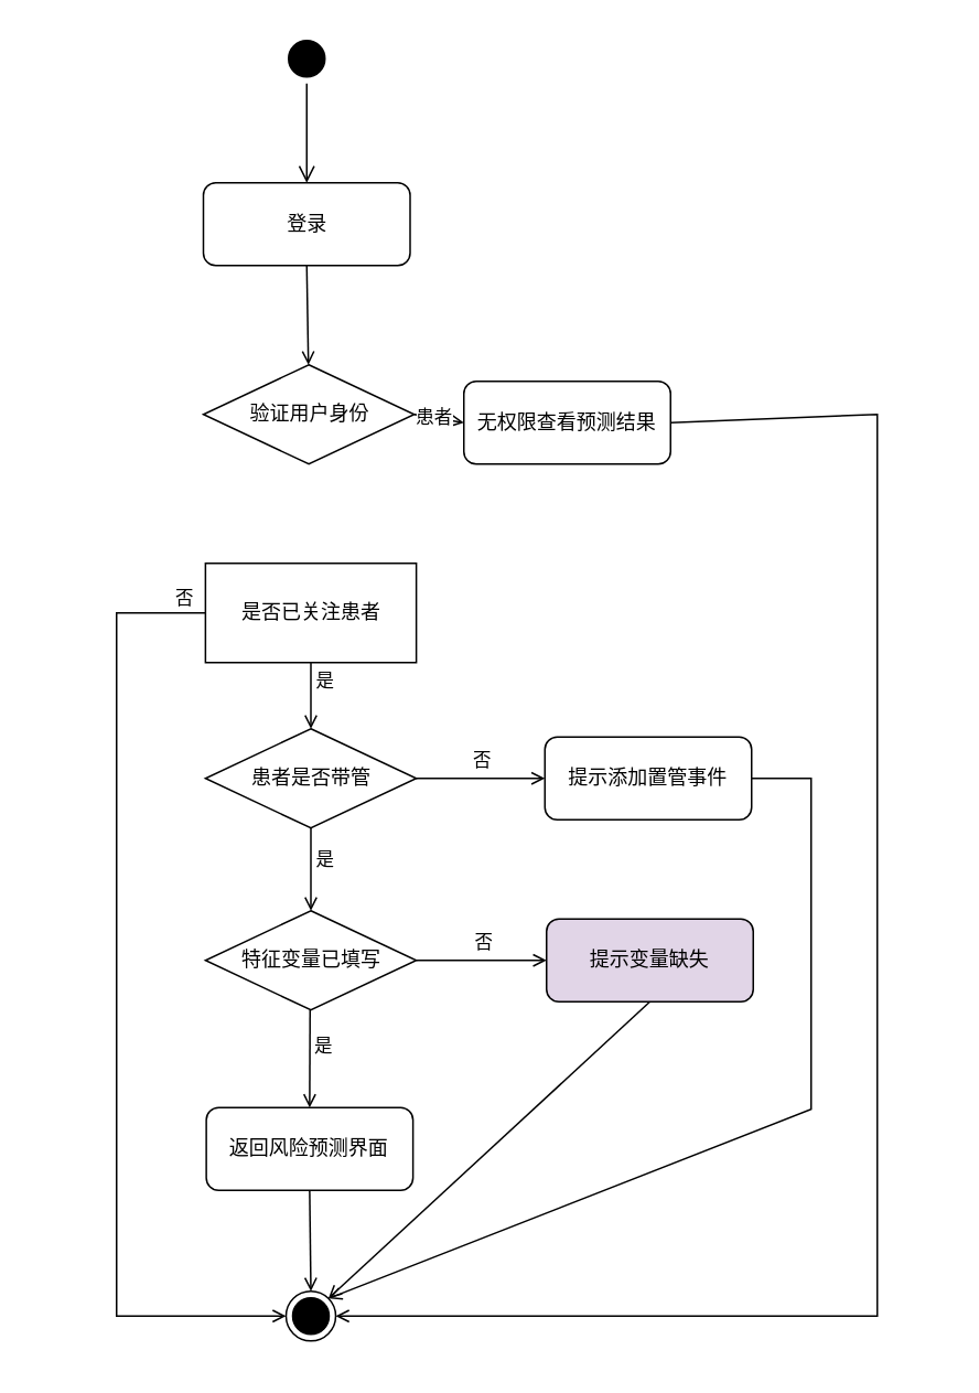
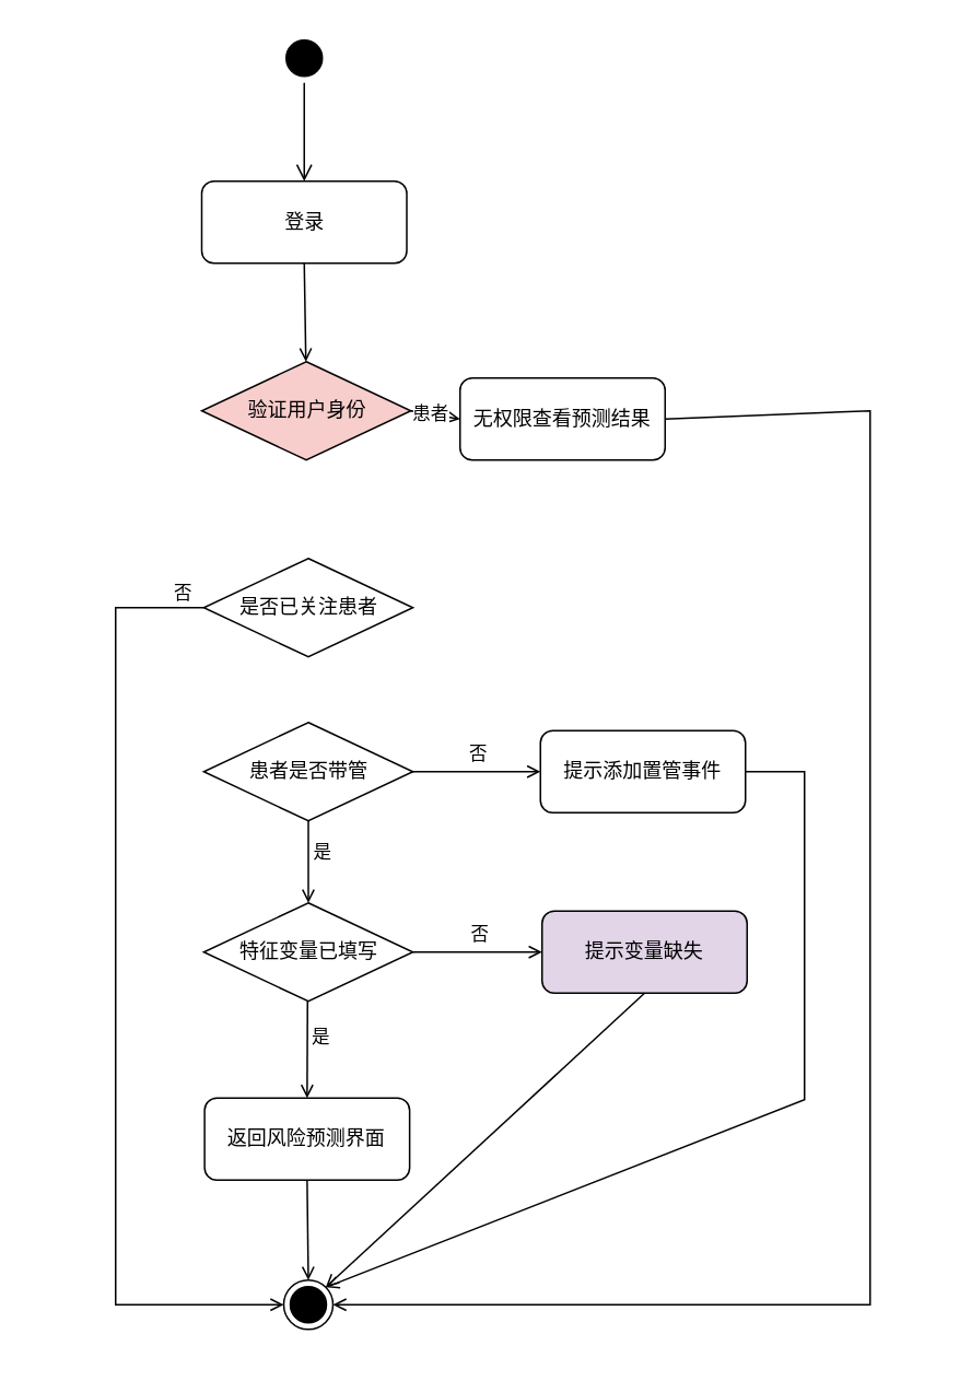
  <mxCell id="0" />
  <mxCell id="1" parent="0" />
  <mxCell id="2" value="" style="rounded=0;whiteSpace=wrap;html=1;strokeColor=none;fillColor=#FFFFFF;" vertex="1" parent="1"><mxGeometry x="20" y="20" width="550" height="800" as="geometry" /></mxCell>
  <mxCell id="3" value="" style="ellipse;html=1;shape=endState;fillColor=#000000;strokeColor=#000000;" vertex="1" parent="1"><mxGeometry x="172.5" y="780" width="30" height="30" as="geometry" /></mxCell>
- <mxCell id="4" value="验证用户身份" style="rhombus;whiteSpace=wrap;html=1;" vertex="1" parent="1"><mxGeometry x="122.5" y="220" width="127.5" height="60" as="geometry" /></mxCell>
+ <mxCell id="4" value="验证用户身份" style="rhombus;whiteSpace=wrap;html=1;fillColor=#f8cecc;" vertex="1" parent="1"><mxGeometry x="122.5" y="220" width="127.5" height="60" as="geometry" /></mxCell>
  <mxCell id="5" value="" style="endArrow=open;html=1;rounded=0;endFill=0;exitX=1;exitY=0.5;exitDx=0;exitDy=0;entryX=0;entryY=0.5;entryDx=0;entryDy=0;" edge="1" parent="1" target="15" source="4"><mxGeometry width="50" height="50" relative="1" as="geometry"><mxPoint x="187" y="320" as="sourcePoint" /><mxPoint x="190" y="350" as="targetPoint" /></mxGeometry></mxCell>
  <mxCell id="6" value="患者" style="edgeLabel;html=1;align=center;verticalAlign=middle;resizable=0;points=[];" vertex="1" connectable="0" parent="5"><mxGeometry x="0.003" y="1" relative="1" as="geometry"><mxPoint x="-3" as="offset" /></mxGeometry></mxCell>
- <mxCell id="7" value="是否已关注患者" style="whiteSpace=wrap;html=1;rounded=0;" vertex="1" parent="1"><mxGeometry x="123.75" y="340" width="127.5" height="60" as="geometry" /></mxCell>
- <mxCell id="8" value="" style="endArrow=open;html=1;rounded=0;endFill=0;exitX=0.5;exitY=1;exitDx=0;exitDy=0;entryX=0.5;entryY=0;entryDx=0;entryDy=0;" edge="1" parent="1" source="7" target="17"><mxGeometry width="50" height="50" relative="1" as="geometry"><mxPoint x="260" y="260" as="sourcePoint" /><mxPoint x="190" y="450" as="targetPoint" /></mxGeometry></mxCell>
- <mxCell id="9" value="是" style="edgeLabel;html=1;align=center;verticalAlign=middle;resizable=0;points=[];" vertex="1" connectable="0" parent="8"><mxGeometry x="-0.293" y="2" relative="1" as="geometry"><mxPoint x="6" y="-4" as="offset" /></mxGeometry></mxCell>
+ <mxCell id="7" value="是否已关注患者" style="rhombus;whiteSpace=wrap;html=1;" vertex="1" parent="1"><mxGeometry x="123.75" y="340" width="127.5" height="60" as="geometry" /></mxCell>
  <mxCell id="10" value="返回风险预测界面" style="rounded=1;whiteSpace=wrap;html=1;" vertex="1" parent="1"><mxGeometry x="124.25" y="669" width="125" height="50" as="geometry" /></mxCell>
  <mxCell id="11" value="" style="ellipse;html=1;shape=startState;fillColor=#000000;strokeColor=#000000;" vertex="1" parent="1"><mxGeometry x="170" y="20" width="30" height="30" as="geometry" /></mxCell>
  <mxCell id="12" value="" style="edgeStyle=orthogonalEdgeStyle;html=1;verticalAlign=bottom;endArrow=open;endSize=8;strokeColor=#000000;rounded=0;" edge="1" parent="1" source="11"><mxGeometry relative="1" as="geometry"><mxPoint x="185" y="110" as="targetPoint" /></mxGeometry></mxCell>
  <mxCell id="13" value="登录" style="rounded=1;whiteSpace=wrap;html=1;" vertex="1" parent="1"><mxGeometry x="122.5" y="110" width="125" height="50" as="geometry" /></mxCell>
  <mxCell id="14" value="" style="endArrow=open;html=1;rounded=0;endFill=0;exitX=0.5;exitY=1;exitDx=0;exitDy=0;" edge="1" parent="1" source="13"><mxGeometry width="50" height="50" relative="1" as="geometry"><mxPoint x="320" y="280" as="sourcePoint" /><mxPoint x="186" y="220" as="targetPoint" /></mxGeometry></mxCell>
  <mxCell id="15" value="无权限查看预测结果" style="rounded=1;whiteSpace=wrap;html=1;" vertex="1" parent="1"><mxGeometry x="280" y="230" width="125" height="50" as="geometry" /></mxCell>
  <mxCell id="16" value="" style="endArrow=open;html=1;rounded=0;endFill=0;exitX=1;exitY=0.5;exitDx=0;exitDy=0;entryX=1;entryY=0.5;entryDx=0;entryDy=0;" edge="1" parent="1" source="15" target="3"><mxGeometry width="50" height="50" relative="1" as="geometry"><mxPoint x="187" y="370" as="sourcePoint" /><mxPoint x="200" y="510" as="targetPoint" /><Array as="points"><mxPoint x="530" y="250" /><mxPoint x="530" y="795" /></Array></mxGeometry></mxCell>
  <mxCell id="17" value="患者是否带管" style="rhombus;whiteSpace=wrap;html=1;" vertex="1" parent="1"><mxGeometry x="123.75" y="440" width="127.5" height="60" as="geometry" /></mxCell>
  <mxCell id="18" value="" style="endArrow=open;html=1;rounded=0;endFill=0;exitX=0;exitY=0.5;exitDx=0;exitDy=0;entryX=0;entryY=0.5;entryDx=0;entryDy=0;" edge="1" parent="1" source="7" target="3"><mxGeometry width="50" height="50" relative="1" as="geometry"><mxPoint x="300" y="400" as="sourcePoint" /><mxPoint x="300" y="440" as="targetPoint" /><Array as="points"><mxPoint x="70" y="370" /><mxPoint x="70" y="795" /></Array></mxGeometry></mxCell>
  <mxCell id="19" value="否" style="edgeLabel;html=1;align=center;verticalAlign=middle;resizable=0;points=[];" vertex="1" connectable="0" parent="18"><mxGeometry x="-0.293" y="2" relative="1" as="geometry"><mxPoint x="38" y="-161" as="offset" /></mxGeometry></mxCell>
  <mxCell id="20" value="" style="endArrow=open;html=1;rounded=0;endFill=0;exitX=0.5;exitY=1;exitDx=0;exitDy=0;entryX=0.5;entryY=0;entryDx=0;entryDy=0;" edge="1" parent="1" target="22" source="17"><mxGeometry width="50" height="50" relative="1" as="geometry"><mxPoint x="187.5" y="510" as="sourcePoint" /><mxPoint x="176.25" y="570" as="targetPoint" /></mxGeometry></mxCell>
  <mxCell id="21" value="是" style="edgeLabel;html=1;align=center;verticalAlign=middle;resizable=0;points=[];" vertex="1" connectable="0" parent="20"><mxGeometry x="-0.293" y="2" relative="1" as="geometry"><mxPoint x="6" as="offset" /></mxGeometry></mxCell>
  <mxCell id="22" value="特征变量已填写" style="rhombus;whiteSpace=wrap;html=1;" vertex="1" parent="1"><mxGeometry x="123.75" y="550" width="127.5" height="60" as="geometry" /></mxCell>
  <mxCell id="23" value="" style="endArrow=open;html=1;rounded=0;endFill=0;exitX=0.5;exitY=1;exitDx=0;exitDy=0;entryX=0.5;entryY=0;entryDx=0;entryDy=0;" edge="1" parent="1" target="10"><mxGeometry width="50" height="50" relative="1" as="geometry"><mxPoint x="187" y="610" as="sourcePoint" /><mxPoint x="187" y="660" as="targetPoint" /></mxGeometry></mxCell>
  <mxCell id="24" value="是" style="edgeLabel;html=1;align=center;verticalAlign=middle;resizable=0;points=[];" vertex="1" connectable="0" parent="23"><mxGeometry x="-0.293" y="2" relative="1" as="geometry"><mxPoint x="6" as="offset" /></mxGeometry></mxCell>
  <mxCell id="25" value="" style="endArrow=open;html=1;rounded=0;endFill=0;entryX=0.5;entryY=0;entryDx=0;entryDy=0;exitX=0.5;exitY=1;exitDx=0;exitDy=0;" edge="1" parent="1" source="10" target="3"><mxGeometry width="50" height="50" relative="1" as="geometry"><mxPoint x="188.25" y="710" as="sourcePoint" /><mxPoint x="189.25" y="770" as="targetPoint" /></mxGeometry></mxCell>
  <mxCell id="26" value="" style="endArrow=open;html=1;rounded=0;endFill=0;exitX=1;exitY=0.5;exitDx=0;exitDy=0;entryX=0;entryY=0.5;entryDx=0;entryDy=0;" edge="1" parent="1" source="22" target="28"><mxGeometry width="50" height="50" relative="1" as="geometry"><mxPoint x="260" y="550" as="sourcePoint" /><mxPoint x="338.75" y="555" as="targetPoint" /></mxGeometry></mxCell>
  <mxCell id="27" value="否" style="edgeLabel;html=1;align=center;verticalAlign=middle;resizable=0;points=[];" vertex="1" connectable="0" parent="26"><mxGeometry x="-0.293" y="2" relative="1" as="geometry"><mxPoint x="12" y="-10" as="offset" /></mxGeometry></mxCell>
  <mxCell id="28" value="提示变量缺失" style="rounded=1;whiteSpace=wrap;html=1;fillColor=#e1d5e7;" vertex="1" parent="1"><mxGeometry x="330" y="555" width="125" height="50" as="geometry" /></mxCell>
  <mxCell id="29" value="" style="endArrow=open;html=1;rounded=0;endFill=0;exitX=0.5;exitY=1;exitDx=0;exitDy=0;entryX=1;entryY=0;entryDx=0;entryDy=0;" edge="1" parent="1" source="28" target="3"><mxGeometry width="50" height="50" relative="1" as="geometry"><mxPoint x="197" y="729" as="sourcePoint" /><mxPoint x="198" y="790" as="targetPoint" /></mxGeometry></mxCell>
  <mxCell id="30" value="" style="endArrow=open;html=1;rounded=0;endFill=0;exitX=1;exitY=0.5;exitDx=0;exitDy=0;entryX=0;entryY=0.5;entryDx=0;entryDy=0;" edge="1" parent="1" target="32"><mxGeometry width="50" height="50" relative="1" as="geometry"><mxPoint x="250" y="470" as="sourcePoint" /><mxPoint x="337.75" y="445" as="targetPoint" /></mxGeometry></mxCell>
  <mxCell id="31" value="否" style="edgeLabel;html=1;align=center;verticalAlign=middle;resizable=0;points=[];" vertex="1" connectable="0" parent="30"><mxGeometry x="-0.293" y="2" relative="1" as="geometry"><mxPoint x="12" y="-10" as="offset" /></mxGeometry></mxCell>
  <mxCell id="32" value="提示添加置管事件" style="rounded=1;whiteSpace=wrap;html=1;" vertex="1" parent="1"><mxGeometry x="329" y="445" width="125" height="50" as="geometry" /></mxCell>
  <mxCell id="33" value="" style="endArrow=open;html=1;rounded=0;endFill=0;exitX=1;exitY=0.5;exitDx=0;exitDy=0;entryX=1;entryY=0;entryDx=0;entryDy=0;" edge="1" parent="1" source="32" target="3"><mxGeometry width="50" height="50" relative="1" as="geometry"><mxPoint x="495" y="260" as="sourcePoint" /><mxPoint x="213" y="805" as="targetPoint" /><Array as="points"><mxPoint x="490" y="470" /><mxPoint x="490" y="670" /></Array></mxGeometry></mxCell>
